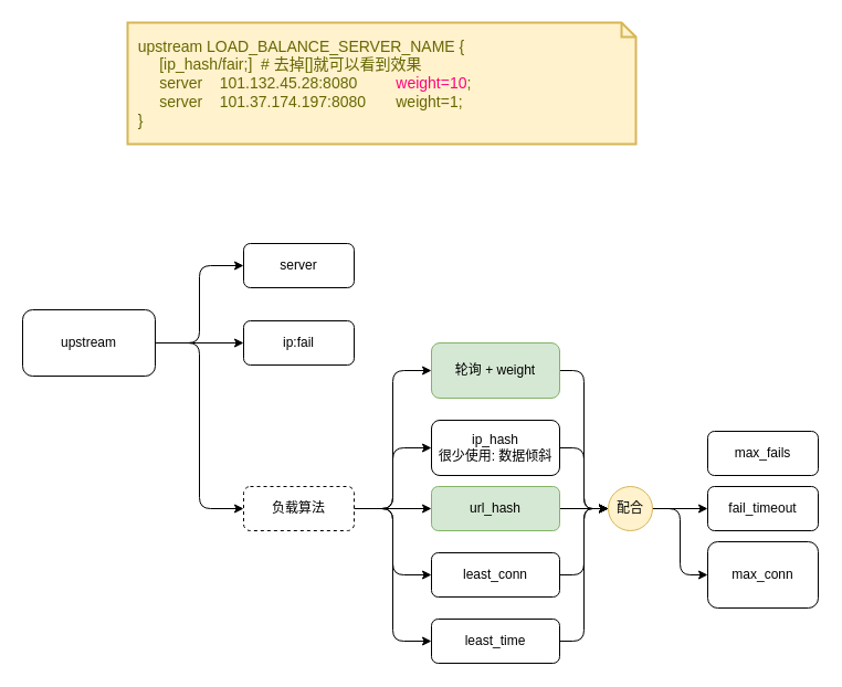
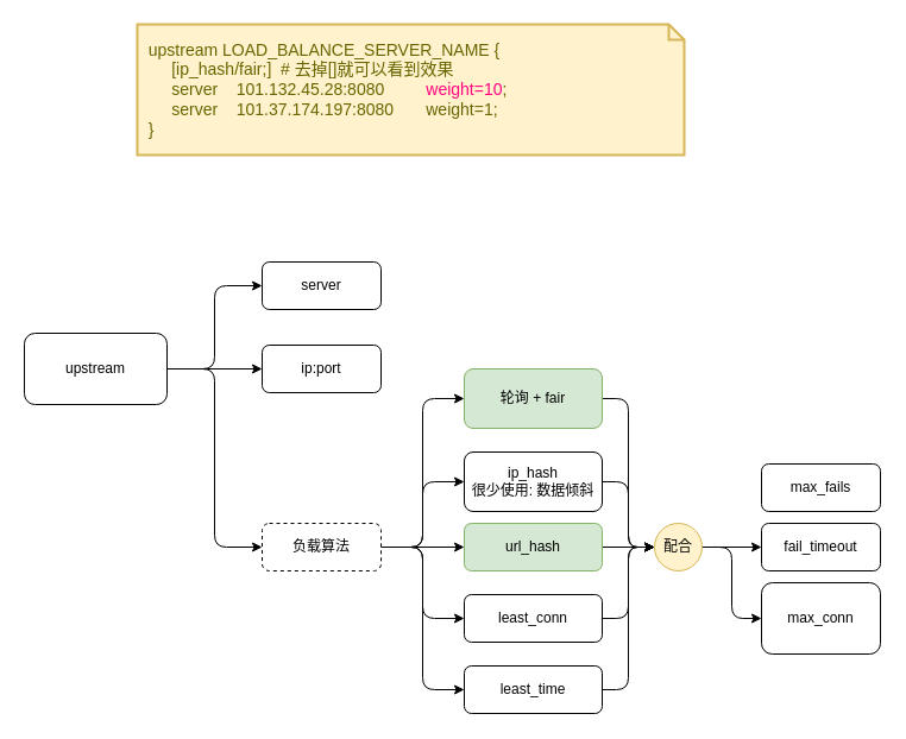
  <mxCell id="0" />
  <mxCell id="1" parent="0" />
  <mxCell id="2" value="" style="edgeStyle=orthogonalEdgeStyle;rounded=1;orthogonalLoop=1;jettySize=auto;html=1;entryX=0;entryY=0.5;entryDx=0;entryDy=0;" edge="1" parent="1" source="5" target="7"><mxGeometry relative="1" as="geometry" /></mxCell>
  <mxCell id="3" style="edgeStyle=orthogonalEdgeStyle;rounded=1;orthogonalLoop=1;jettySize=auto;html=1;" edge="1" parent="1" source="5" target="8"><mxGeometry relative="1" as="geometry" /></mxCell>
  <mxCell id="4" style="edgeStyle=orthogonalEdgeStyle;rounded=1;orthogonalLoop=1;jettySize=auto;html=1;entryX=0;entryY=0.5;entryDx=0;entryDy=0;" edge="1" parent="1" source="5" target="14"><mxGeometry relative="1" as="geometry" /></mxCell>
  <mxCell id="5" value="upstream" style="rounded=1;whiteSpace=wrap;html=1;" parent="1" vertex="1"><mxGeometry x="20" y="280" width="120" height="60" as="geometry" /></mxCell>
  <mxCell id="6" value="&lt;div&gt;&amp;nbsp; upstream LOAD_BALANCE_SERVER_NAME {&lt;/div&gt;&lt;div&gt;&amp;nbsp; &amp;nbsp; &amp;nbsp; &amp;nbsp;[ip_hash/fair;]&amp;nbsp; # 去掉[]就可以看到效果&lt;/div&gt;&lt;div&gt;&amp;nbsp; &amp;nbsp; &amp;nbsp; &amp;nbsp;server&amp;nbsp; &amp;nbsp; 101.132.45.28:8080&amp;nbsp; &amp;nbsp; &amp;nbsp; &amp;nbsp; &amp;nbsp;&lt;font color=&quot;#ff0080&quot;&gt;weight=10&lt;/font&gt;;&lt;/div&gt;&lt;div&gt;&amp;nbsp; &amp;nbsp; &amp;nbsp; &amp;nbsp;server&amp;nbsp; &amp;nbsp; 101.37.174.197:8080&amp;nbsp; &amp;nbsp; &amp;nbsp; &amp;nbsp;weight=1;&lt;/div&gt;&lt;div&gt;&amp;nbsp; }&lt;/div&gt;" style="shape=note;strokeWidth=2;fontSize=14;size=13;whiteSpace=wrap;html=1;fillColor=#fff2cc;strokeColor=#d6b656;fontColor=#666600;align=left;" vertex="1" parent="1"><mxGeometry x="115" y="20" width="460" height="110" as="geometry" /></mxCell>
  <mxCell id="7" value="server" style="rounded=1;whiteSpace=wrap;html=1;" vertex="1" parent="1"><mxGeometry x="220" y="220" width="100" height="40" as="geometry" /></mxCell>
- <mxCell id="8" value="ip:fail" style="rounded=1;whiteSpace=wrap;html=1;" vertex="1" parent="1"><mxGeometry x="220" y="290" width="100" height="40" as="geometry" /></mxCell>
+ <mxCell id="8" value="ip:port" style="rounded=1;whiteSpace=wrap;html=1;" vertex="1" parent="1"><mxGeometry x="220" y="290" width="100" height="40" as="geometry" /></mxCell>
  <mxCell id="9" value="" style="edgeStyle=orthogonalEdgeStyle;rounded=1;orthogonalLoop=1;jettySize=auto;html=1;entryX=0;entryY=0.5;entryDx=0;entryDy=0;" edge="1" parent="1" source="14" target="16"><mxGeometry relative="1" as="geometry" /></mxCell>
  <mxCell id="10" style="edgeStyle=orthogonalEdgeStyle;rounded=1;orthogonalLoop=1;jettySize=auto;html=1;entryX=0;entryY=0.5;entryDx=0;entryDy=0;" edge="1" parent="1" source="14" target="18"><mxGeometry relative="1" as="geometry" /></mxCell>
  <mxCell id="11" style="edgeStyle=orthogonalEdgeStyle;rounded=1;orthogonalLoop=1;jettySize=auto;html=1;" edge="1" parent="1" source="14" target="20"><mxGeometry relative="1" as="geometry" /></mxCell>
  <mxCell id="12" style="edgeStyle=orthogonalEdgeStyle;rounded=1;orthogonalLoop=1;jettySize=auto;html=1;entryX=0;entryY=0.5;entryDx=0;entryDy=0;" edge="1" parent="1" source="14" target="22"><mxGeometry relative="1" as="geometry" /></mxCell>
  <mxCell id="13" style="edgeStyle=orthogonalEdgeStyle;rounded=1;orthogonalLoop=1;jettySize=auto;html=1;entryX=0;entryY=0.5;entryDx=0;entryDy=0;" edge="1" parent="1" source="14" target="24"><mxGeometry relative="1" as="geometry" /></mxCell>
  <mxCell id="14" value="负载算法" style="rounded=1;whiteSpace=wrap;html=1;dashed=1;" vertex="1" parent="1"><mxGeometry x="220" y="440" width="100" height="40" as="geometry" /></mxCell>
  <mxCell id="15" style="edgeStyle=orthogonalEdgeStyle;rounded=1;orthogonalLoop=1;jettySize=auto;html=1;entryX=0;entryY=0.5;entryDx=0;entryDy=0;" edge="1" parent="1" source="16" target="30"><mxGeometry relative="1" as="geometry" /></mxCell>
- <mxCell id="16" value="轮询 + weight" style="rounded=1;whiteSpace=wrap;html=1;fillColor=#d5e8d4;strokeColor=#82b366;" vertex="1" parent="1"><mxGeometry x="390" y="310" width="116" height="50" as="geometry" /></mxCell>
+ <mxCell id="16" value="轮询 + fair" style="rounded=1;whiteSpace=wrap;html=1;fillColor=#d5e8d4;strokeColor=#82b366;" vertex="1" parent="1"><mxGeometry x="390" y="310" width="116" height="50" as="geometry" /></mxCell>
  <mxCell id="17" style="edgeStyle=orthogonalEdgeStyle;rounded=1;orthogonalLoop=1;jettySize=auto;html=1;entryX=0;entryY=0.5;entryDx=0;entryDy=0;" edge="1" parent="1" source="18" target="30"><mxGeometry relative="1" as="geometry" /></mxCell>
  <mxCell id="18" value="ip_hash&lt;br&gt;很少使用: 数据倾斜" style="rounded=1;whiteSpace=wrap;html=1;" vertex="1" parent="1"><mxGeometry x="390" y="380" width="116" height="50" as="geometry" /></mxCell>
  <mxCell id="19" value="" style="edgeStyle=orthogonalEdgeStyle;rounded=1;orthogonalLoop=1;jettySize=auto;html=1;" edge="1" parent="1" source="20" target="30"><mxGeometry relative="1" as="geometry" /></mxCell>
  <mxCell id="20" value="url_hash" style="rounded=1;whiteSpace=wrap;html=1;fillColor=#d5e8d4;strokeColor=#82b366;" vertex="1" parent="1"><mxGeometry x="390" y="440" width="116" height="40" as="geometry" /></mxCell>
  <mxCell id="21" style="edgeStyle=orthogonalEdgeStyle;rounded=1;orthogonalLoop=1;jettySize=auto;html=1;entryX=0;entryY=0.5;entryDx=0;entryDy=0;" edge="1" parent="1" source="22" target="30"><mxGeometry relative="1" as="geometry" /></mxCell>
  <mxCell id="22" value="least_conn" style="rounded=1;whiteSpace=wrap;html=1;" vertex="1" parent="1"><mxGeometry x="390" y="500" width="116" height="40" as="geometry" /></mxCell>
  <mxCell id="23" style="edgeStyle=orthogonalEdgeStyle;rounded=1;orthogonalLoop=1;jettySize=auto;html=1;entryX=0;entryY=0.5;entryDx=0;entryDy=0;" edge="1" parent="1" source="24" target="30"><mxGeometry relative="1" as="geometry" /></mxCell>
  <mxCell id="24" value="least_time" style="rounded=1;whiteSpace=wrap;html=1;" vertex="1" parent="1"><mxGeometry x="390" y="560" width="116" height="40" as="geometry" /></mxCell>
  <mxCell id="25" value="max_fails" style="rounded=1;whiteSpace=wrap;html=1;" vertex="1" parent="1"><mxGeometry x="640" y="390" width="100" height="40" as="geometry" /></mxCell>
  <mxCell id="26" value="fail_timeout" style="rounded=1;whiteSpace=wrap;html=1;" vertex="1" parent="1"><mxGeometry x="640" y="440" width="100" height="40" as="geometry" /></mxCell>
  <mxCell id="27" value="max_conn" style="rounded=1;whiteSpace=wrap;html=1;" vertex="1" parent="1"><mxGeometry x="640" y="490" width="100" height="60" as="geometry" /></mxCell>
  <mxCell id="28" style="edgeStyle=orthogonalEdgeStyle;rounded=1;orthogonalLoop=1;jettySize=auto;html=1;" edge="1" parent="1" source="30" target="26"><mxGeometry relative="1" as="geometry" /></mxCell>
  <mxCell id="29" style="edgeStyle=orthogonalEdgeStyle;rounded=1;orthogonalLoop=1;jettySize=auto;html=1;entryX=0;entryY=0.5;entryDx=0;entryDy=0;" edge="1" parent="1" source="30" target="27"><mxGeometry relative="1" as="geometry" /></mxCell>
  <mxCell id="30" value="配合" style="ellipse;whiteSpace=wrap;html=1;rounded=1;fillColor=#fff2cc;strokeColor=#d6b656;" vertex="1" parent="1"><mxGeometry x="550" y="440" width="40" height="40" as="geometry" /></mxCell>
